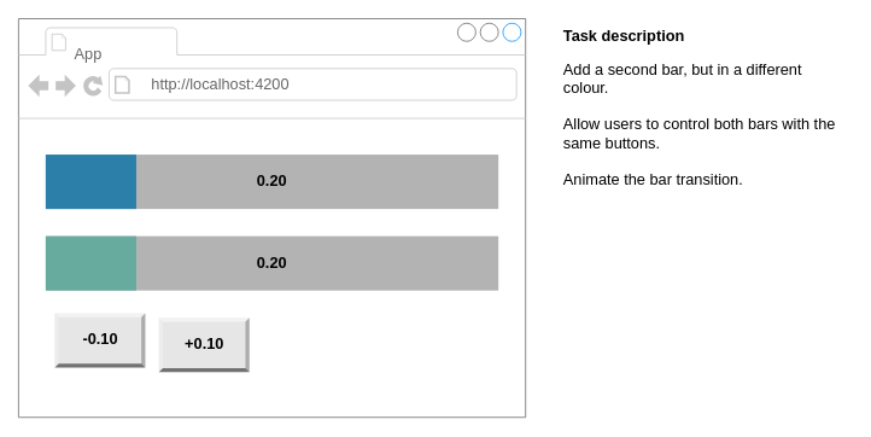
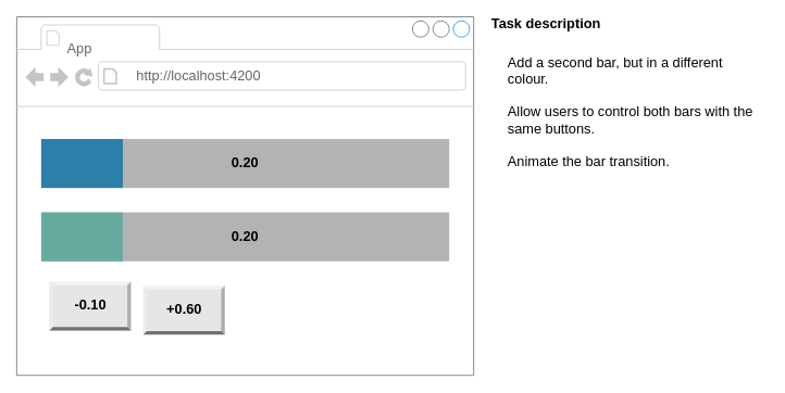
  <mxCell id="0" />
  <mxCell id="1" parent="0" />
  <mxCell id="2" value="" style="strokeWidth=1;shadow=0;dashed=0;align=center;html=1;shape=mxgraph.mockup.containers.browserWindow;rSize=0;strokeColor=#666666;strokeColor2=#008cff;strokeColor3=#c4c4c4;mainText=,;recursiveResize=0;" parent="1" vertex="1"><mxGeometry x="20" y="20" width="560" height="440" as="geometry" /></mxCell>
  <mxCell id="3" value="" style="rounded=0;whiteSpace=wrap;html=1;fontSize=17;fillColor=#B2B3B2;strokeColor=none;fontColor=#ffffff;" parent="2" vertex="1"><mxGeometry x="30" y="240" width="500" height="60" as="geometry" /></mxCell>
  <mxCell id="4" value="" style="rounded=0;whiteSpace=wrap;html=1;fontSize=17;strokeColor=none;fillColor=#67AB9F;fontColor=#000000;" parent="2" vertex="1"><mxGeometry x="30" y="240" width="100" height="60" as="geometry" /></mxCell>
  <mxCell id="5" value="0.20" style="text;html=1;strokeColor=none;fillColor=none;align=center;verticalAlign=middle;whiteSpace=wrap;rounded=0;fontStyle=1;fontSize=17;" parent="2" vertex="1"><mxGeometry x="250" y="255" width="60" height="30" as="geometry" /></mxCell>
  <mxCell id="6" value="App" style="strokeWidth=1;shadow=0;dashed=0;align=center;html=1;shape=mxgraph.mockup.containers.anchor;fontSize=17;fontColor=#666666;align=left;" parent="2" vertex="1"><mxGeometry x="60" y="27" width="110" height="26" as="geometry" /></mxCell>
  <mxCell id="7" value="http://localhost:4200" style="strokeWidth=1;shadow=0;dashed=0;align=center;html=1;shape=mxgraph.mockup.containers.anchor;rSize=0;fontSize=17;fontColor=#666666;align=left;" parent="2" vertex="1"><mxGeometry x="145" y="60" width="250" height="26" as="geometry" /></mxCell>
  <mxCell id="8" value="" style="rounded=0;whiteSpace=wrap;html=1;fontSize=17;fillColor=#B2B3B2;strokeColor=none;fontColor=#ffffff;" parent="2" vertex="1"><mxGeometry x="30" y="150" width="500" height="60" as="geometry" /></mxCell>
  <mxCell id="9" value="" style="rounded=0;whiteSpace=wrap;html=1;fontSize=17;strokeColor=none;fillColor=#2B7FA9;fontColor=#000000;" parent="2" vertex="1"><mxGeometry x="30" y="150" width="100" height="60" as="geometry" /></mxCell>
  <mxCell id="10" value="0.20" style="text;html=1;strokeColor=none;fillColor=none;align=center;verticalAlign=middle;whiteSpace=wrap;rounded=0;fontStyle=1;fontSize=17;" parent="2" vertex="1"><mxGeometry x="250" y="165" width="60" height="30" as="geometry" /></mxCell>
  <mxCell id="11" value="-0.10" style="labelPosition=center;verticalLabelPosition=middle;align=center;html=1;shape=mxgraph.basic.shaded_button;dx=4.41;fillColor=#E6E6E6;strokeColor=none;fontSize=17;fontStyle=1" parent="2" vertex="1"><mxGeometry x="40" y="325" width="100" height="60" as="geometry" /></mxCell>
- <mxCell id="12" value="+0.10" style="labelPosition=center;verticalLabelPosition=middle;align=center;html=1;shape=mxgraph.basic.shaded_button;dx=4.41;fillColor=#E6E6E6;strokeColor=none;fontSize=17;fontStyle=1" parent="2" vertex="1"><mxGeometry x="155" y="330" width="100" height="60" as="geometry" /></mxCell>
- <mxCell id="13" value="Task description" style="text;html=1;strokeColor=none;fillColor=none;align=left;verticalAlign=middle;whiteSpace=wrap;rounded=0;fontSize=17;fontStyle=1" parent="1" vertex="1"><mxGeometry x="620" y="20" width="320" height="40" as="geometry" /></mxCell>
+ <mxCell id="12" value="+0.60" style="labelPosition=center;verticalLabelPosition=middle;align=center;html=1;shape=mxgraph.basic.shaded_button;dx=4.41;fillColor=#E6E6E6;strokeColor=none;fontSize=17;fontStyle=1" parent="2" vertex="1"><mxGeometry x="155" y="330" width="100" height="60" as="geometry" /></mxCell>
+ <mxCell id="13" value="Task description" style="text;html=1;strokeColor=none;fillColor=none;align=left;verticalAlign=middle;whiteSpace=wrap;rounded=0;fontSize=17;fontStyle=1" parent="1" vertex="1"><mxGeometry x="600" y="10" width="320" height="40" as="geometry" /></mxCell>
  <mxCell id="14" value="Add a second bar, but in a different colour.&lt;br&gt;&lt;br&gt;Allow users to control both bars with the same buttons.&lt;br&gt;&lt;br&gt;Animate the bar transition." style="text;html=1;strokeColor=none;fillColor=none;align=left;verticalAlign=top;whiteSpace=wrap;rounded=0;fontSize=17;" parent="1" vertex="1"><mxGeometry x="620" y="60" width="320" height="400" as="geometry" /></mxCell>
